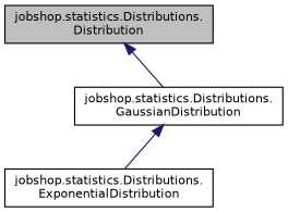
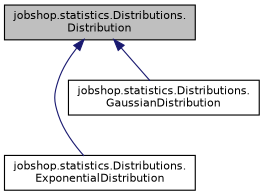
  digraph {
    rankdir=TB
    node [color=black fillcolor=white fontname=Helvetica fontsize=10 shape=record style=filled]
    edge [color=midnightblue dir=back fontname=Helvetica fontsize=10 labelfontname=Helvetica labelfontsize=10 style=solid]
    n1 [fillcolor=grey75 fontcolor=black height=0.2 label="jobshop.statistics.Distributions.\lDistribution" width=0.4]
    n2 [height=0.2 label="jobshop.statistics.Distributions.\lExponentialDistribution" width=0.4]
    n3 [height=0.2 label="jobshop.statistics.Distributions.\lGaussianDistribution" width=0.4]
-   n3 -> n2
+   n1 -> n2
    n1 -> n3
  }
